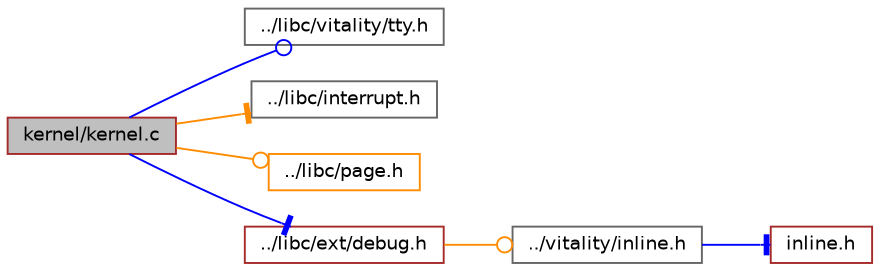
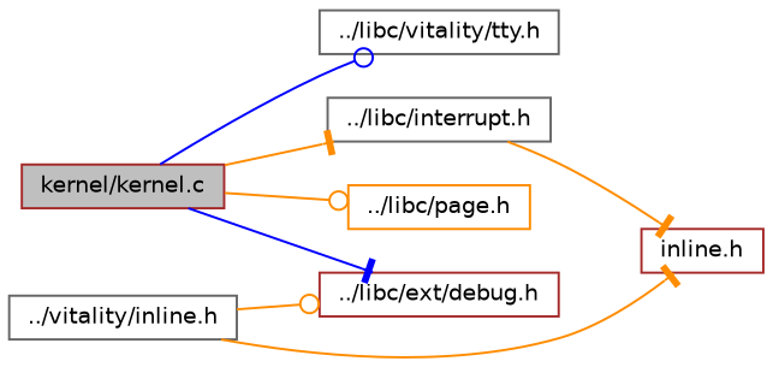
  digraph {
    rankdir=LR
    node [color=brown fillcolor=white fontname=Helvetica fontsize=10 shape=record style=filled]
    edge [arrowhead=tee color=darkorange fontname=Helvetica fontsize=10 labelfontname=Helvetica labelfontsize=10 style=solid]
    n1 [fillcolor=grey75 fontcolor=black height=0.2 label="kernel/kernel.c" width=0.4]
    n2 [color=gray40 height=0.2 label="../libc/vitality/tty.h" width=0.4]
    n3 [color=gray40 height=0.2 label="../libc/interrupt.h" width=0.4]
    n4 [color=darkorange height=0.2 label="../libc/page.h" width=0.4]
    n5 [height=0.2 label="../libc/ext/debug.h" width=0.4]
    n6 [height=0.2 label="inline.h" width=0.4]
    n7 [color=gray40 height=0.2 label="../vitality/inline.h" width=0.4]
    n1 -> n2 [arrowhead=odot color=blue]
    n1 -> n3
    n1 -> n4 [arrowhead=odot]
    n1 -> n5 [color=blue]
-   n5 -> n7 [arrowhead=odot]
-   n7 -> n6 [color=blue]
+   n3 -> n6
+   n7 -> n5 [arrowhead=odot]
+   n7 -> n6
  }
